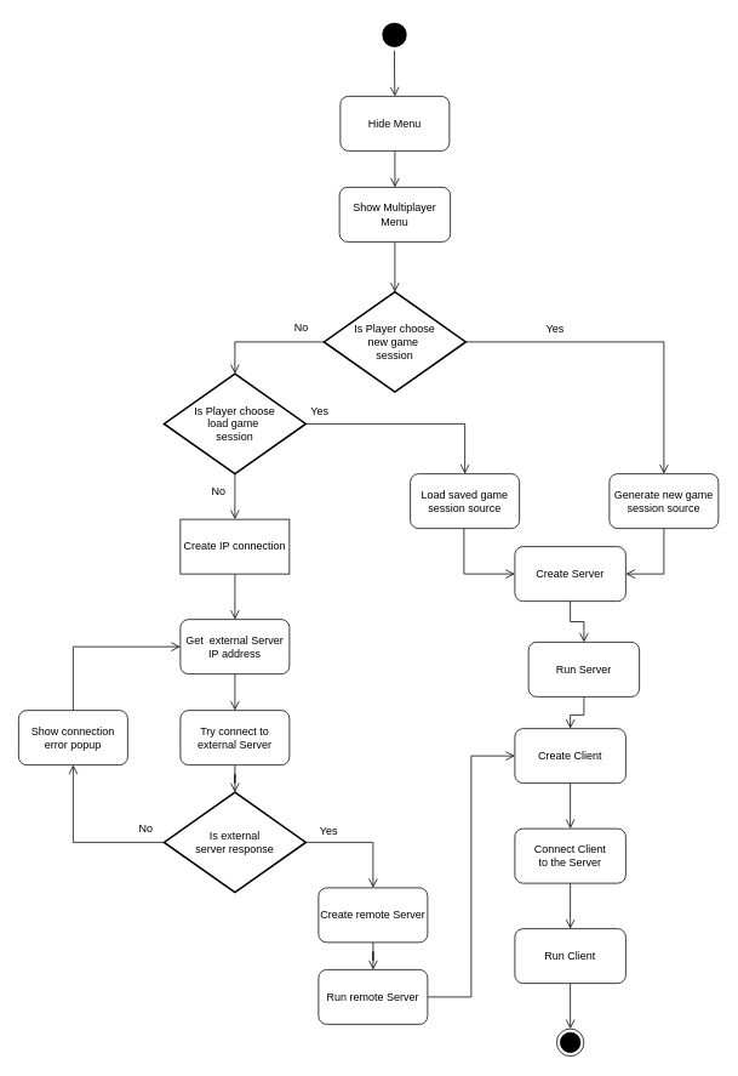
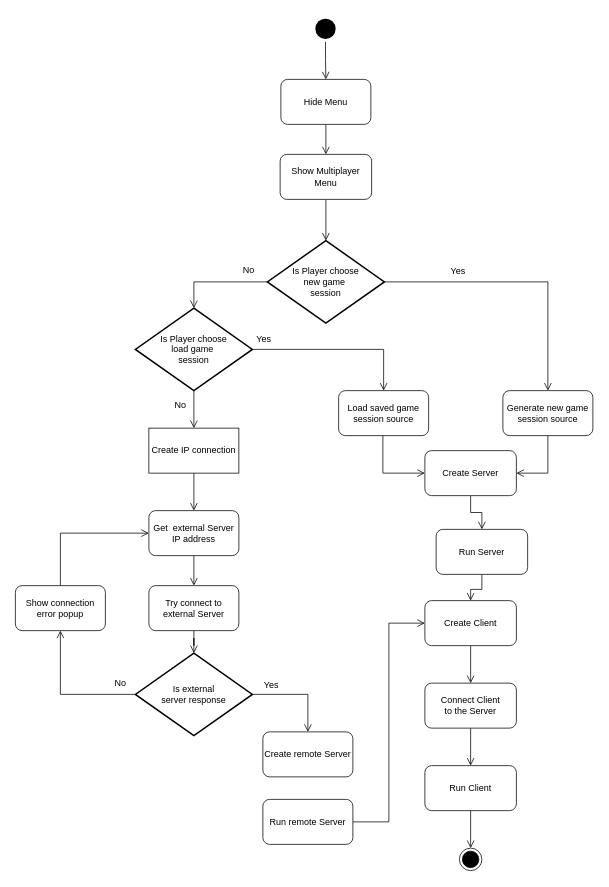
  <mxCell id="0" />
  <mxCell id="1" parent="0" />
  <mxCell id="2" value="" style="ellipse;html=1;shape=startState;fillColor=#000000;strokeColor=#000000;strokeWidth=0;" parent="1" vertex="1"><mxGeometry x="416" y="20" width="35" height="35" as="geometry" /></mxCell>
  <mxCell id="3" value="" style="edgeStyle=orthogonalEdgeStyle;html=1;verticalAlign=bottom;endArrow=open;endSize=8;strokeColor=#000000;rounded=0;entryX=0.5;entryY=0;entryDx=0;entryDy=0;" parent="1" source="2" target="5" edge="1"><mxGeometry relative="1" as="geometry"><mxPoint x="433" y="85" as="targetPoint" /></mxGeometry></mxCell>
  <mxCell id="4" style="edgeStyle=orthogonalEdgeStyle;rounded=0;orthogonalLoop=1;jettySize=auto;html=1;strokeColor=#000000;endArrow=open;endFill=0;strokeWidth=1;endSize=8;entryX=0.5;entryY=0;entryDx=0;entryDy=0;" parent="1" source="5" target="7" edge="1"><mxGeometry relative="1" as="geometry"><mxPoint x="458" y="235" as="targetPoint" /></mxGeometry></mxCell>
  <mxCell id="5" value="Hide&amp;nbsp;Menu" style="rounded=1;whiteSpace=wrap;html=1;strokeColor=#000000;" parent="1" vertex="1"><mxGeometry x="374" y="105" width="120" height="60" as="geometry" /></mxCell>
  <mxCell id="6" style="edgeStyle=orthogonalEdgeStyle;rounded=0;orthogonalLoop=1;jettySize=auto;html=1;entryX=0.5;entryY=0;entryDx=0;entryDy=0;entryPerimeter=0;endArrow=open;endFill=0;endSize=8;strokeColor=#000000;strokeWidth=1;" parent="1" source="7" target="16" edge="1"><mxGeometry relative="1" as="geometry" /></mxCell>
  <mxCell id="7" value="Show Multiplayer Menu" style="rounded=1;whiteSpace=wrap;html=1;strokeColor=#000000;" parent="1" vertex="1"><mxGeometry x="373" y="205" width="122" height="60" as="geometry" /></mxCell>
  <mxCell id="8" style="edgeStyle=orthogonalEdgeStyle;rounded=0;orthogonalLoop=1;jettySize=auto;html=1;entryX=0.5;entryY=0;entryDx=0;entryDy=0;endArrow=open;endFill=0;endSize=8;strokeColor=#000000;strokeWidth=1;" parent="1" source="9" target="11" edge="1"><mxGeometry relative="1" as="geometry" /></mxCell>
  <mxCell id="9" value="Create Server" style="rounded=1;whiteSpace=wrap;html=1;strokeColor=#000000;" parent="1" vertex="1"><mxGeometry x="566" y="600" width="122" height="60" as="geometry" /></mxCell>
  <mxCell id="10" style="edgeStyle=orthogonalEdgeStyle;rounded=0;orthogonalLoop=1;jettySize=auto;html=1;entryX=0.5;entryY=0;entryDx=0;entryDy=0;fontSize=12;endArrow=open;endFill=0;endSize=8;strokeColor=#000000;strokeWidth=1;" parent="1" source="11" target="22" edge="1"><mxGeometry relative="1" as="geometry" /></mxCell>
  <mxCell id="11" value="Run Server" style="rounded=1;whiteSpace=wrap;html=1;strokeColor=#000000;" parent="1" vertex="1"><mxGeometry x="581" y="705" width="122" height="60" as="geometry" /></mxCell>
  <mxCell id="12" value="" style="ellipse;html=1;shape=endState;fillColor=#000000;strokeColor=#000000;" parent="1" vertex="1"><mxGeometry x="612" y="1130" width="30" height="30" as="geometry" /></mxCell>
  <mxCell id="13" style="edgeStyle=orthogonalEdgeStyle;rounded=0;orthogonalLoop=1;jettySize=auto;html=1;entryX=0.5;entryY=0;entryDx=0;entryDy=0;endArrow=open;endFill=0;endSize=8;strokeColor=#000000;strokeWidth=1;" parent="1" source="16" target="18" edge="1"><mxGeometry relative="1" as="geometry" /></mxCell>
  <mxCell id="14" value="Yes" style="edgeLabel;html=1;align=center;verticalAlign=middle;resizable=0;points=[];fontSize=12;" parent="13" vertex="1" connectable="0"><mxGeometry x="-0.399" y="3" relative="1" as="geometry"><mxPoint x="-12" y="-12" as="offset" /></mxGeometry></mxCell>
  <mxCell id="15" value="No" style="edgeStyle=orthogonalEdgeStyle;rounded=0;orthogonalLoop=1;jettySize=auto;html=1;entryX=0.5;entryY=0;entryDx=0;entryDy=0;endArrow=open;endFill=0;endSize=8;strokeColor=#000000;strokeWidth=1;fontSize=12;entryPerimeter=0;" parent="1" source="16" target="30" edge="1"><mxGeometry x="-0.631" y="-15" relative="1" as="geometry"><mxPoint as="offset" /></mxGeometry></mxCell>
  <mxCell id="16" value="Is Player choose&lt;br&gt;new game&amp;nbsp;&lt;br&gt;session" style="strokeWidth=2;html=1;shape=mxgraph.flowchart.decision;whiteSpace=wrap;" parent="1" vertex="1"><mxGeometry x="356" y="320" width="156" height="110" as="geometry" /></mxCell>
  <mxCell id="17" style="edgeStyle=orthogonalEdgeStyle;rounded=0;orthogonalLoop=1;jettySize=auto;html=1;entryX=1;entryY=0.5;entryDx=0;entryDy=0;fontSize=12;endArrow=open;endFill=0;endSize=8;strokeColor=#000000;strokeWidth=1;" parent="1" source="18" target="9" edge="1"><mxGeometry relative="1" as="geometry"><Array as="points"><mxPoint x="730" y="630" /></Array></mxGeometry></mxCell>
  <mxCell id="18" value="&lt;span style=&quot;&quot;&gt;Generate new game session&amp;nbsp;&lt;/span&gt;&lt;span style=&quot;&quot;&gt;source&lt;/span&gt;" style="rounded=1;whiteSpace=wrap;html=1;strokeColor=#000000;strokeWidth=1;" parent="1" vertex="1"><mxGeometry x="670" y="520" width="120" height="60" as="geometry" /></mxCell>
  <mxCell id="19" style="edgeStyle=orthogonalEdgeStyle;rounded=0;orthogonalLoop=1;jettySize=auto;html=1;entryX=0;entryY=0.5;entryDx=0;entryDy=0;fontSize=12;endArrow=open;endFill=0;endSize=8;strokeColor=#000000;strokeWidth=1;" parent="1" source="20" target="9" edge="1"><mxGeometry relative="1" as="geometry"><Array as="points"><mxPoint x="510" y="630" /></Array></mxGeometry></mxCell>
  <mxCell id="20" value="&lt;span style=&quot;&quot;&gt;Load saved game session&amp;nbsp;&lt;/span&gt;&lt;span style=&quot;&quot;&gt;source&lt;/span&gt;" style="rounded=1;whiteSpace=wrap;html=1;strokeColor=#000000;strokeWidth=1;" parent="1" vertex="1"><mxGeometry x="451" y="520" width="120" height="60" as="geometry" /></mxCell>
  <mxCell id="21" style="edgeStyle=orthogonalEdgeStyle;rounded=0;orthogonalLoop=1;jettySize=auto;html=1;entryX=0.5;entryY=0;entryDx=0;entryDy=0;fontSize=12;endArrow=open;endFill=0;endSize=8;strokeColor=#000000;strokeWidth=1;" parent="1" source="22" target="24" edge="1"><mxGeometry relative="1" as="geometry" /></mxCell>
  <mxCell id="22" value="Create Client" style="rounded=1;whiteSpace=wrap;html=1;strokeColor=#000000;" parent="1" vertex="1"><mxGeometry x="566" y="800" width="122" height="60" as="geometry" /></mxCell>
  <mxCell id="23" style="edgeStyle=orthogonalEdgeStyle;rounded=0;orthogonalLoop=1;jettySize=auto;html=1;entryX=0.5;entryY=0;entryDx=0;entryDy=0;fontSize=12;endArrow=open;endFill=0;endSize=8;strokeColor=#000000;strokeWidth=1;" parent="1" source="24" target="26" edge="1"><mxGeometry relative="1" as="geometry" /></mxCell>
  <mxCell id="24" value="Connect Client &lt;br&gt;to the Server" style="rounded=1;whiteSpace=wrap;html=1;strokeColor=#000000;" parent="1" vertex="1"><mxGeometry x="566" y="910" width="122" height="60" as="geometry" /></mxCell>
  <mxCell id="25" style="edgeStyle=orthogonalEdgeStyle;rounded=0;orthogonalLoop=1;jettySize=auto;html=1;entryX=0.5;entryY=0;entryDx=0;entryDy=0;fontSize=12;endArrow=open;endFill=0;endSize=8;strokeColor=#000000;strokeWidth=1;" parent="1" source="26" target="12" edge="1"><mxGeometry relative="1" as="geometry" /></mxCell>
  <mxCell id="26" value="Run Client" style="rounded=1;whiteSpace=wrap;html=1;strokeColor=#000000;" parent="1" vertex="1"><mxGeometry x="566" y="1020" width="122" height="60" as="geometry" /></mxCell>
  <mxCell id="27" style="edgeStyle=orthogonalEdgeStyle;rounded=0;orthogonalLoop=1;jettySize=auto;html=1;entryX=0.5;entryY=0;entryDx=0;entryDy=0;endArrow=open;endFill=0;endSize=8;fontSize=12;" edge="1" parent="1" source="30" target="20"><mxGeometry relative="1" as="geometry" /></mxCell>
  <mxCell id="28" value="Yes" style="edgeLabel;html=1;align=center;verticalAlign=middle;resizable=0;points=[];fontSize=12;" vertex="1" connectable="0" parent="27"><mxGeometry x="-0.565" y="3" relative="1" as="geometry"><mxPoint x="-36" y="-12" as="offset" /></mxGeometry></mxCell>
  <mxCell id="29" value="No" style="edgeStyle=orthogonalEdgeStyle;rounded=0;orthogonalLoop=1;jettySize=auto;html=1;entryX=0.5;entryY=0;entryDx=0;entryDy=0;fontSize=12;endArrow=open;endFill=0;endSize=8;" edge="1" parent="1" source="30" target="34"><mxGeometry x="-0.2" y="-18" relative="1" as="geometry"><mxPoint as="offset" /></mxGeometry></mxCell>
  <mxCell id="30" value="Is Player choose&lt;br&gt;load game&amp;nbsp;&lt;br&gt;session" style="strokeWidth=2;html=1;shape=mxgraph.flowchart.decision;whiteSpace=wrap;" vertex="1" parent="1"><mxGeometry x="180" y="410" width="156" height="110" as="geometry" /></mxCell>
  <mxCell id="31" style="edgeStyle=orthogonalEdgeStyle;rounded=0;orthogonalLoop=1;jettySize=auto;html=1;fontSize=12;endArrow=open;endFill=0;endSize=8;" edge="1" parent="1" source="32" target="39"><mxGeometry relative="1" as="geometry" /></mxCell>
  <mxCell id="32" value="Get&amp;nbsp; external Server IP address" style="rounded=1;whiteSpace=wrap;html=1;strokeColor=#000000;strokeWidth=1;" vertex="1" parent="1"><mxGeometry x="198" y="680" width="120" height="60" as="geometry" /></mxCell>
  <mxCell id="33" style="edgeStyle=orthogonalEdgeStyle;rounded=0;orthogonalLoop=1;jettySize=auto;html=1;fontSize=12;endArrow=open;endFill=0;endSize=8;" edge="1" parent="1" source="34" target="32"><mxGeometry relative="1" as="geometry" /></mxCell>
  <mxCell id="34" value="Create IP connection" style="whiteSpace=wrap;html=1;strokeColor=#000000;strokeWidth=1;rounded=0;" vertex="1" parent="1"><mxGeometry x="198" y="570" width="120" height="60" as="geometry" /></mxCell>
  <mxCell id="35" value="No" style="edgeStyle=orthogonalEdgeStyle;rounded=0;orthogonalLoop=1;jettySize=auto;html=1;entryX=0.5;entryY=1;entryDx=0;entryDy=0;fontSize=12;endArrow=open;endFill=0;endSize=8;" edge="1" parent="1" source="37" target="41"><mxGeometry x="-0.784" y="-15" relative="1" as="geometry"><mxPoint as="offset" /></mxGeometry></mxCell>
  <mxCell id="36" value="Yes" style="edgeStyle=orthogonalEdgeStyle;rounded=0;orthogonalLoop=1;jettySize=auto;html=1;entryX=0.5;entryY=0;entryDx=0;entryDy=0;fontSize=12;endArrow=open;endFill=0;endSize=8;" edge="1" parent="1" source="37" target="43"><mxGeometry x="-0.6" y="12" relative="1" as="geometry"><mxPoint as="offset" /></mxGeometry></mxCell>
  <mxCell id="37" value="Is external &lt;br&gt;server response" style="strokeWidth=2;html=1;shape=mxgraph.flowchart.decision;whiteSpace=wrap;" vertex="1" parent="1"><mxGeometry x="180" y="870" width="156" height="110" as="geometry" /></mxCell>
  <mxCell id="38" style="edgeStyle=orthogonalEdgeStyle;rounded=0;orthogonalLoop=1;jettySize=auto;html=1;entryX=0.5;entryY=0;entryDx=0;entryDy=0;entryPerimeter=0;fontSize=12;endArrow=open;endFill=0;endSize=8;" edge="1" parent="1" source="39" target="37"><mxGeometry relative="1" as="geometry" /></mxCell>
  <mxCell id="39" value="Try connect to external Server" style="rounded=1;whiteSpace=wrap;html=1;strokeColor=#000000;strokeWidth=1;" vertex="1" parent="1"><mxGeometry x="198" y="780" width="120" height="60" as="geometry" /></mxCell>
  <mxCell id="40" style="edgeStyle=orthogonalEdgeStyle;rounded=0;orthogonalLoop=1;jettySize=auto;html=1;entryX=0;entryY=0.5;entryDx=0;entryDy=0;fontSize=12;endArrow=open;endFill=0;endSize=8;" edge="1" parent="1" source="41" target="32"><mxGeometry relative="1" as="geometry"><Array as="points"><mxPoint x="80" y="710" /></Array></mxGeometry></mxCell>
  <mxCell id="41" value="Show connection error popup" style="rounded=1;whiteSpace=wrap;html=1;strokeColor=#000000;strokeWidth=1;" vertex="1" parent="1"><mxGeometry x="20" y="780" width="120" height="60" as="geometry" /></mxCell>
- <mxCell id="42" style="edgeStyle=orthogonalEdgeStyle;rounded=0;orthogonalLoop=1;jettySize=auto;html=1;entryX=0.5;entryY=0;entryDx=0;entryDy=0;fontSize=12;endArrow=open;endFill=0;endSize=8;" edge="1" parent="1" source="43" target="45"><mxGeometry relative="1" as="geometry" /></mxCell>
  <mxCell id="43" value="Create remote Server" style="rounded=1;whiteSpace=wrap;html=1;strokeColor=#000000;strokeWidth=1;" vertex="1" parent="1"><mxGeometry x="350" y="975" width="120" height="60" as="geometry" /></mxCell>
  <mxCell id="44" style="edgeStyle=orthogonalEdgeStyle;rounded=0;orthogonalLoop=1;jettySize=auto;html=1;entryX=0;entryY=0.5;entryDx=0;entryDy=0;fontSize=12;endArrow=open;endFill=0;endSize=8;" edge="1" parent="1" source="45" target="22"><mxGeometry relative="1" as="geometry" /></mxCell>
  <mxCell id="45" value="Run remote Server" style="rounded=1;whiteSpace=wrap;html=1;strokeColor=#000000;strokeWidth=1;" vertex="1" parent="1"><mxGeometry x="350" y="1065" width="120" height="60" as="geometry" /></mxCell>
